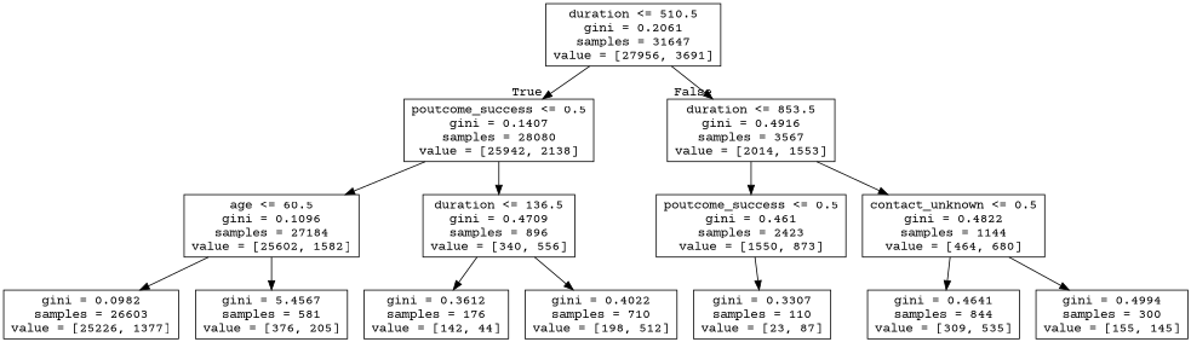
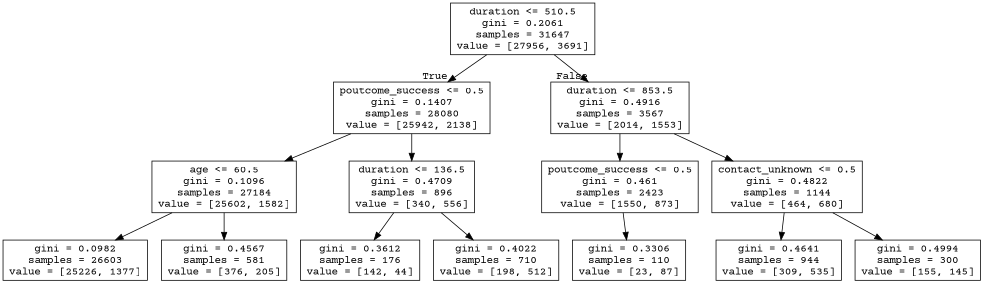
  digraph {
    fontname="Courier Prime"
    node [fontname="Courier Prime" shape=box]
    edge [fontname="Courier Prime"]
    n1 [label="duration <= 510.5\ngini = 0.2061\nsamples = 31647\nvalue = [27956, 3691]"]
    n2 [label="poutcome_success <= 0.5\ngini = 0.1407\nsamples = 28080\nvalue = [25942, 2138]"]
    n3 [label="duration <= 853.5\ngini = 0.4916\nsamples = 3567\nvalue = [2014, 1553]"]
    n4 [label="age <= 60.5\ngini = 0.1096\nsamples = 27184\nvalue = [25602, 1582]"]
    n5 [label="duration <= 136.5\ngini = 0.4709\nsamples = 896\nvalue = [340, 556]"]
    n6 [label="poutcome_success <= 0.5\ngini = 0.461\nsamples = 2423\nvalue = [1550, 873]"]
    n7 [label="contact_unknown <= 0.5\ngini = 0.4822\nsamples = 1144\nvalue = [464, 680]"]
    n8 [label="gini = 0.0982\nsamples = 26603\nvalue = [25226, 1377]"]
-   n9 [label="gini = 5.4567\nsamples = 581\nvalue = [376, 205]"]
+   n9 [label="gini = 0.4567\nsamples = 581\nvalue = [376, 205]"]
    n10 [label="gini = 0.3612\nsamples = 176\nvalue = [142, 44]"]
    n11 [label="gini = 0.4022\nsamples = 710\nvalue = [198, 512]"]
-   n12 [label="gini = 0.3307\nsamples = 110\nvalue = [23, 87]"]
-   n13 [label="gini = 0.4641\nsamples = 844\nvalue = [309, 535]"]
+   n12 [label="gini = 0.3306\nsamples = 110\nvalue = [23, 87]"]
+   n13 [label="gini = 0.4641\nsamples = 944\nvalue = [309, 535]"]
    n14 [label="gini = 0.4994\nsamples = 300\nvalue = [155, 145]"]
    n1 -> n2 [headlabel=True labelangle=45 labeldistance=2.5]
    n1 -> n3 [headlabel=False labelangle=-45 labeldistance=2.5]
    n2 -> n4
    n2 -> n5
    n3 -> n6
    n3 -> n7
    n4 -> n8
    n4 -> n9
    n5 -> n10
    n5 -> n11
    n6 -> n12
    n7 -> n13
    n7 -> n14
  }
